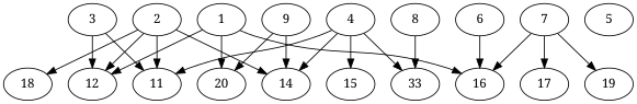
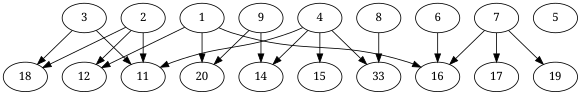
  digraph {
    fontname="Noto Serif"
    node [alpha=0.16 fontname="Noto Serif"]
    edge [fontname="Noto Serif"]
    1 [alpha=0.01 expect_size=9664512]
    12 [alpha=0.20 expect_size=34018304]
    16 [alpha=0.19 expect_size=42883072]
    20 [alpha=0.04 expect_size=9690112]
    11 [alpha=0.14 expect_size=32184320]
    2 [alpha=0.02 expect_size=27481088]
    14 [alpha=0.13 expect_size=14778368]
    18 [expect_size=42291200]
    3 [alpha=0.10 expect_size=45737984]
    4 [expect_size=45700096]
    n11 [alpha=0.00 expect_size=39005184 label=33]
    15 [alpha=0.11 expect_size=52090880]
    5 [expect_size=30948352]
    6 [alpha=0.15 expect_size=44534784]
    7 [alpha=0.05 expect_size=14987264]
    17 [alpha=0.06 expect_size=30099456]
    19 [alpha=0.06 expect_size=38009856]
    8 [alpha=0.18 expect_size=11511808]
    9 [alpha=0.08 expect_size=35261440]
    1 -> 12
    1 -> 16
    1 -> 20
    2 -> 12
    2 -> 11
-   2 -> 14
    2 -> 18
-   3 -> 12
+   3 -> 18
    3 -> 11
    4 -> 11
    4 -> 14
    4 -> n11
    4 -> 15
    6 -> 16
    7 -> 16
    7 -> 17
    7 -> 19
    8 -> n11
    9 -> 20
    9 -> 14
  }
